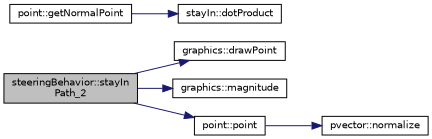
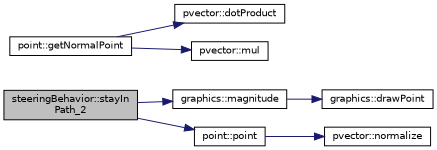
  digraph {
    rankdir=LR
    node [color=black fillcolor=white fontname=Helvetica fontsize=10 shape=record style=filled]
    edge [color=midnightblue fontname=Helvetica fontsize=10 labelfontname=Helvetica labelfontsize=10 style=solid]
    n1 [fillcolor=grey75 fontcolor=black height=0.2 label="steeringBehavior::stayIn\lPath_2" width=0.4]
    n2 [height=0.2 label="graphics::drawPoint" width=0.4]
    n3 [height=0.2 label="graphics::magnitude" width=0.4]
    n4 [height=0.2 label="point::point" width=0.4]
    n5 [height=0.2 label="point::getNormalPoint" width=0.4]
-   n6 [height=0.2 label="stayIn::dotProduct" width=0.4]
+   n6 [height=0.2 label="pvector::dotProduct" width=0.4]
+   n7 [height=0.2 label="pvector::mul" width=0.4]
    n8 [height=0.2 label="pvector::normalize" width=0.4]
-   n1 -> n2
+   n3 -> n2
    n1 -> n3
    n1 -> n4
    n4 -> n8
    n5 -> n6
+   n5 -> n7
  }
